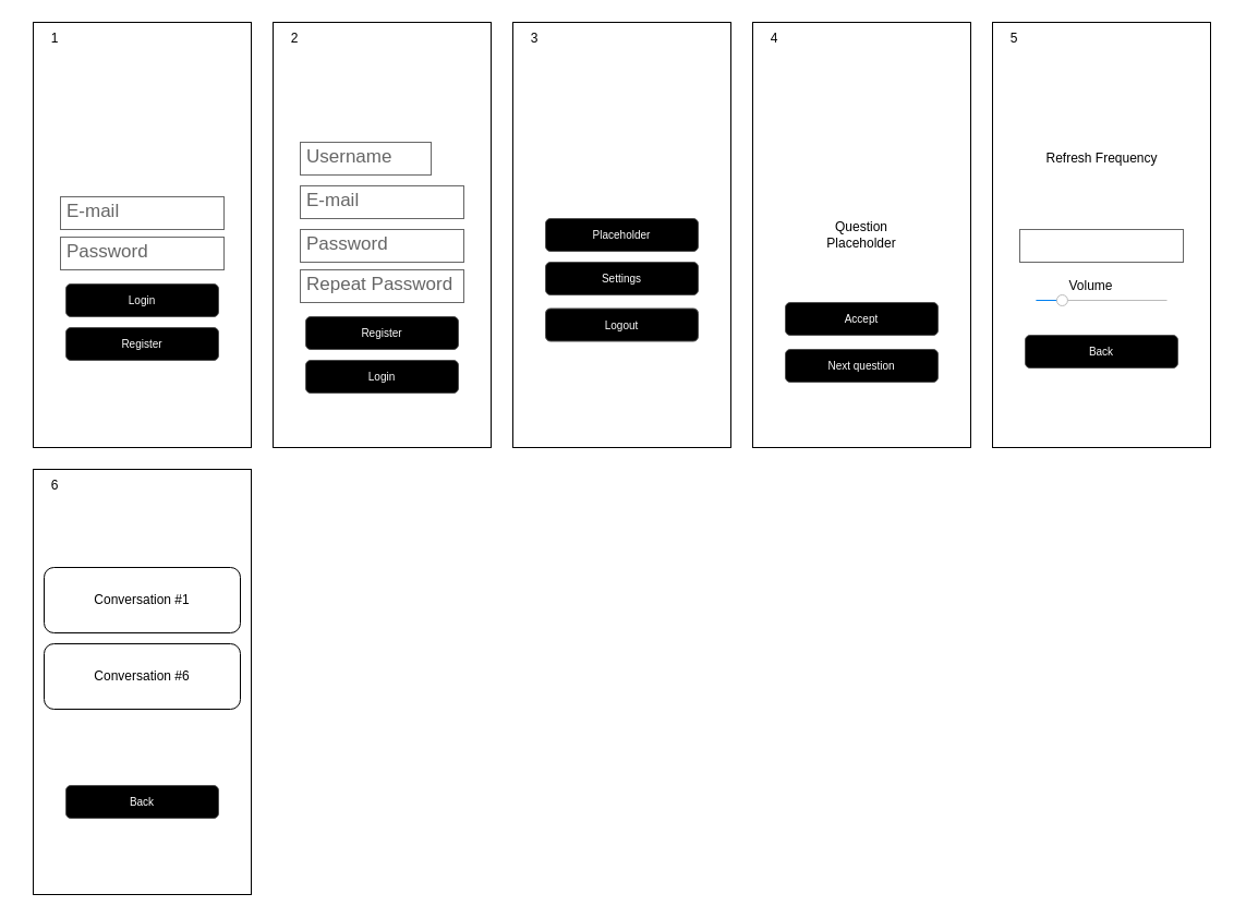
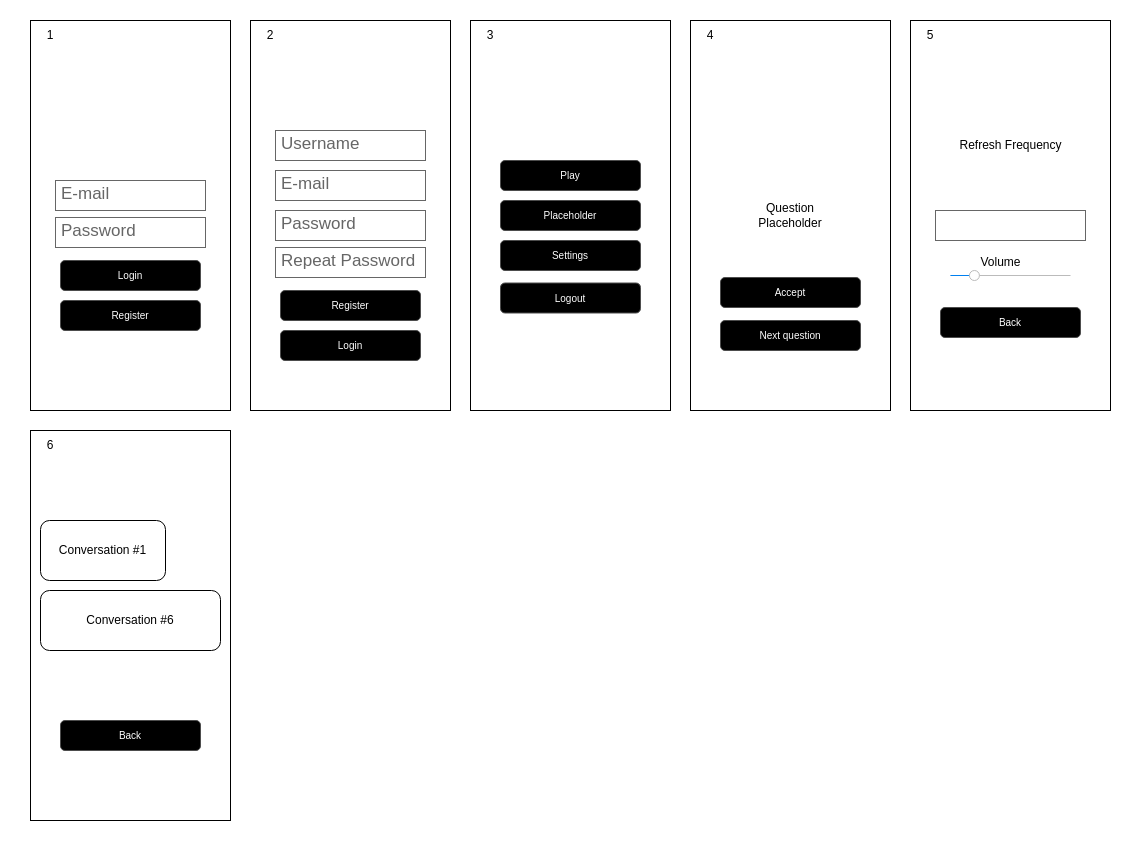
  <mxCell id="0" />
  <mxCell id="1" parent="0" />
  <mxCell id="2" value="" style="border: 5px solid black;" parent="1" vertex="1"><mxGeometry x="30" y="20" width="200" height="390" as="geometry" /></mxCell>
  <mxCell id="3" value="E-mail" style="strokeWidth=1;shadow=0;dashed=0;align=center;html=1;shape=mxgraph.mockup.text.textBox;fontColor=#666666;align=left;fontSize=17;spacingLeft=4;spacingTop=-3;whiteSpace=wrap;strokeColor=#666666;mainText=" parent="1" vertex="1"><mxGeometry x="55" y="180" width="150" height="30" as="geometry" /></mxCell>
  <mxCell id="4" value="Password" style="strokeWidth=1;shadow=0;dashed=0;align=center;html=1;shape=mxgraph.mockup.text.textBox;fontColor=#666666;align=left;fontSize=17;spacingLeft=4;spacingTop=-3;whiteSpace=wrap;strokeColor=#666666;mainText=" parent="1" vertex="1"><mxGeometry x="55" y="217" width="150" height="30" as="geometry" /></mxCell>
  <mxCell id="5" value="Login" style="rounded=1;html=1;shadow=0;dashed=0;whiteSpace=wrap;fontSize=10;fillColor=black;align=center;strokeColor=#4D4D4D;fontColor=white;" parent="1" vertex="1"><mxGeometry x="60" y="260" width="140" height="30" as="geometry" /></mxCell>
  <mxCell id="6" value="Register" style="rounded=1;html=1;shadow=0;dashed=0;whiteSpace=wrap;fontSize=10;fillColor=black;align=center;strokeColor=#4D4D4D;fontColor=white;" parent="1" vertex="1"><mxGeometry x="60" y="300" width="140" height="30" as="geometry" /></mxCell>
  <mxCell id="7" value="" style="border: 5px solid black;" parent="1" vertex="1"><mxGeometry x="250" y="20" width="200" height="390" as="geometry" /></mxCell>
  <mxCell id="8" value="E-mail" style="strokeWidth=1;shadow=0;dashed=0;align=center;html=1;shape=mxgraph.mockup.text.textBox;fontColor=#666666;align=left;fontSize=17;spacingLeft=4;spacingTop=-3;whiteSpace=wrap;strokeColor=#666666;mainText=" parent="1" vertex="1"><mxGeometry x="275" y="170" width="150" height="30" as="geometry" /></mxCell>
  <mxCell id="9" value="Repeat Password" style="strokeWidth=1;shadow=0;dashed=0;align=center;html=1;shape=mxgraph.mockup.text.textBox;fontColor=#666666;align=left;fontSize=17;spacingLeft=4;spacingTop=-3;whiteSpace=wrap;strokeColor=#666666;mainText=" parent="1" vertex="1"><mxGeometry x="275" y="247" width="150" height="30" as="geometry" /></mxCell>
  <mxCell id="10" value="Login" style="rounded=1;html=1;shadow=0;dashed=0;whiteSpace=wrap;fontSize=10;fillColor=black;align=center;strokeColor=#4D4D4D;fontColor=white;" parent="1" vertex="1"><mxGeometry x="280" y="330" width="140" height="30" as="geometry" /></mxCell>
  <mxCell id="11" value="Register" style="rounded=1;html=1;shadow=0;dashed=0;whiteSpace=wrap;fontSize=10;fillColor=black;align=center;strokeColor=#4D4D4D;fontColor=white;" parent="1" vertex="1"><mxGeometry x="280" y="290" width="140" height="30" as="geometry" /></mxCell>
  <mxCell id="12" value="Password" style="strokeWidth=1;shadow=0;dashed=0;align=center;html=1;shape=mxgraph.mockup.text.textBox;fontColor=#666666;align=left;fontSize=17;spacingLeft=4;spacingTop=-3;whiteSpace=wrap;strokeColor=#666666;mainText=" parent="1" vertex="1"><mxGeometry x="275" y="210" width="150" height="30" as="geometry" /></mxCell>
- <mxCell id="13" value="Username" style="strokeWidth=1;shadow=0;dashed=0;align=center;html=1;shape=mxgraph.mockup.text.textBox;fontColor=#666666;align=left;fontSize=17;spacingLeft=4;spacingTop=-3;whiteSpace=wrap;strokeColor=#666666;mainText=" parent="1" vertex="1"><mxGeometry x="275" y="130" width="120" height="30" as="geometry" /></mxCell>
+ <mxCell id="13" value="Username" style="strokeWidth=1;shadow=0;dashed=0;align=center;html=1;shape=mxgraph.mockup.text.textBox;fontColor=#666666;align=left;fontSize=17;spacingLeft=4;spacingTop=-3;whiteSpace=wrap;strokeColor=#666666;mainText=" parent="1" vertex="1"><mxGeometry x="275" y="130" width="150" height="30" as="geometry" /></mxCell>
  <mxCell id="14" value="" style="border: 5px solid black;" parent="1" vertex="1"><mxGeometry x="470" y="20" width="200" height="390" as="geometry" /></mxCell>
  <mxCell id="15" value="Settings" style="rounded=1;html=1;shadow=0;dashed=0;whiteSpace=wrap;fontSize=10;fillColor=black;align=center;strokeColor=#4D4D4D;fontColor=white;" parent="1" vertex="1"><mxGeometry x="500" y="240" width="140" height="30" as="geometry" /></mxCell>
+ <mxCell id="16" value="Play" style="rounded=1;html=1;shadow=0;dashed=0;whiteSpace=wrap;fontSize=10;fillColor=black;align=center;strokeColor=#4D4D4D;fontColor=white;" parent="1" vertex="1"><mxGeometry x="500" y="160" width="140" height="30" as="geometry" /></mxCell>
  <mxCell id="17" value="Logout" style="rounded=1;html=1;shadow=0;dashed=0;whiteSpace=wrap;fontSize=10;fillColor=black;align=center;strokeColor=#4D4D4D;fontColor=white;" parent="1" vertex="1"><mxGeometry x="500" y="282.5" width="140" height="30" as="geometry" /></mxCell>
  <mxCell id="18" value="" style="border: 5px solid black;" parent="1" vertex="1"><mxGeometry x="690" y="20" width="200" height="390" as="geometry" /></mxCell>
  <mxCell id="19" value="Question Placeholder" style="text;html=1;strokeColor=none;fillColor=none;align=center;verticalAlign=middle;whiteSpace=wrap;rounded=0;" parent="1" vertex="1"><mxGeometry x="760" y="200" width="60" height="30" as="geometry" /></mxCell>
  <mxCell id="20" value="Accept" style="rounded=1;html=1;shadow=0;dashed=0;whiteSpace=wrap;fontSize=10;fillColor=black;align=center;strokeColor=#4D4D4D;fontColor=white;" parent="1" vertex="1"><mxGeometry x="720" y="277" width="140" height="30" as="geometry" /></mxCell>
  <mxCell id="21" value="Next question" style="rounded=1;html=1;shadow=0;dashed=0;whiteSpace=wrap;fontSize=10;fillColor=black;align=center;strokeColor=#4D4D4D;fontColor=white;" parent="1" vertex="1"><mxGeometry x="720" y="320" width="140" height="30" as="geometry" /></mxCell>
  <mxCell id="22" value="" style="border: 5px solid black;" parent="1" vertex="1"><mxGeometry x="910" y="20" width="200" height="390" as="geometry" /></mxCell>
  <mxCell id="23" value="Back" style="rounded=1;html=1;shadow=0;dashed=0;whiteSpace=wrap;fontSize=10;fillColor=black;align=center;strokeColor=#4D4D4D;fontColor=white;" parent="1" vertex="1"><mxGeometry x="940" y="307" width="140" height="30" as="geometry" /></mxCell>
  <mxCell id="24" value="" style="html=1;verticalLabelPosition=bottom;labelBackgroundColor=#ffffff;verticalAlign=top;shadow=0;dashed=0;strokeWidth=1;shape=mxgraph.ios7ui.slider;barPos=19.93;strokeColor=#0080f0;strokeColor2=#a0a0a0;" parent="1" vertex="1"><mxGeometry x="950" y="267.5" width="120" height="15" as="geometry" /></mxCell>
  <mxCell id="25" value="Volume" style="text;html=1;align=center;verticalAlign=middle;resizable=0;points=[];autosize=1;strokeColor=none;fillColor=none;" parent="1" vertex="1"><mxGeometry x="970" y="247" width="60" height="30" as="geometry" /></mxCell>
  <mxCell id="26" value="" style="strokeWidth=1;shadow=0;dashed=0;align=center;html=1;shape=mxgraph.mockup.text.textBox;fontColor=#666666;align=left;fontSize=17;spacingLeft=4;spacingTop=-3;whiteSpace=wrap;strokeColor=#666666;mainText=" parent="1" vertex="1"><mxGeometry x="935" y="210" width="150" height="30" as="geometry" /></mxCell>
  <mxCell id="27" value="Refresh Frequency" style="text;html=1;align=center;verticalAlign=middle;resizable=0;points=[];autosize=1;strokeColor=none;fillColor=none;" parent="1" vertex="1"><mxGeometry x="945" y="130" width="130" height="30" as="geometry" /></mxCell>
  <mxCell id="28" value="1" style="text;html=1;strokeColor=none;fillColor=none;align=center;verticalAlign=middle;whiteSpace=wrap;rounded=0;" parent="1" vertex="1"><mxGeometry x="20" y="20" width="60" height="30" as="geometry" /></mxCell>
  <mxCell id="29" value="2" style="text;html=1;strokeColor=none;fillColor=none;align=center;verticalAlign=middle;whiteSpace=wrap;rounded=0;" parent="1" vertex="1"><mxGeometry x="240" y="20" width="60" height="30" as="geometry" /></mxCell>
  <mxCell id="30" value="3" style="text;html=1;strokeColor=none;fillColor=none;align=center;verticalAlign=middle;whiteSpace=wrap;rounded=0;" parent="1" vertex="1"><mxGeometry x="460" y="20" width="60" height="30" as="geometry" /></mxCell>
  <mxCell id="31" value="4" style="text;html=1;strokeColor=none;fillColor=none;align=center;verticalAlign=middle;whiteSpace=wrap;rounded=0;" parent="1" vertex="1"><mxGeometry x="680" y="20" width="60" height="30" as="geometry" /></mxCell>
  <mxCell id="32" value="5" style="text;html=1;strokeColor=none;fillColor=none;align=center;verticalAlign=middle;whiteSpace=wrap;rounded=0;" parent="1" vertex="1"><mxGeometry x="900" y="20" width="60" height="30" as="geometry" /></mxCell>
  <mxCell id="33" value="" style="border: 5px solid black;" vertex="1" parent="1"><mxGeometry x="30" y="430" width="200" height="390" as="geometry" /></mxCell>
  <mxCell id="34" value="6" style="text;html=1;strokeColor=none;fillColor=none;align=center;verticalAlign=middle;whiteSpace=wrap;rounded=0;" vertex="1" parent="1"><mxGeometry x="20" y="430" width="60" height="30" as="geometry" /></mxCell>
  <mxCell id="35" value="Placeholder" style="rounded=1;html=1;shadow=0;dashed=0;whiteSpace=wrap;fontSize=10;fillColor=black;align=center;strokeColor=#4D4D4D;fontColor=white;" vertex="1" parent="1"><mxGeometry x="500" y="200" width="140" height="30" as="geometry" /></mxCell>
  <mxCell id="36" value="Back" style="rounded=1;html=1;shadow=0;dashed=0;whiteSpace=wrap;fontSize=10;fillColor=black;align=center;strokeColor=#4D4D4D;fontColor=white;" vertex="1" parent="1"><mxGeometry x="60" y="720" width="140" height="30" as="geometry" /></mxCell>
- <mxCell id="37" value="Conversation #1" style="rounded=1;whiteSpace=wrap;html=1;" vertex="1" parent="1"><mxGeometry x="40" y="520" width="180" height="60" as="geometry" /></mxCell>
+ <mxCell id="37" value="Conversation #1" style="rounded=1;whiteSpace=wrap;html=1;" vertex="1" parent="1"><mxGeometry x="40" y="520" width="125" height="60" as="geometry" /></mxCell>
  <mxCell id="38" value="Conversation #6" style="rounded=1;whiteSpace=wrap;html=1;" vertex="1" parent="1"><mxGeometry x="40" y="590" width="180" height="60" as="geometry" /></mxCell>
